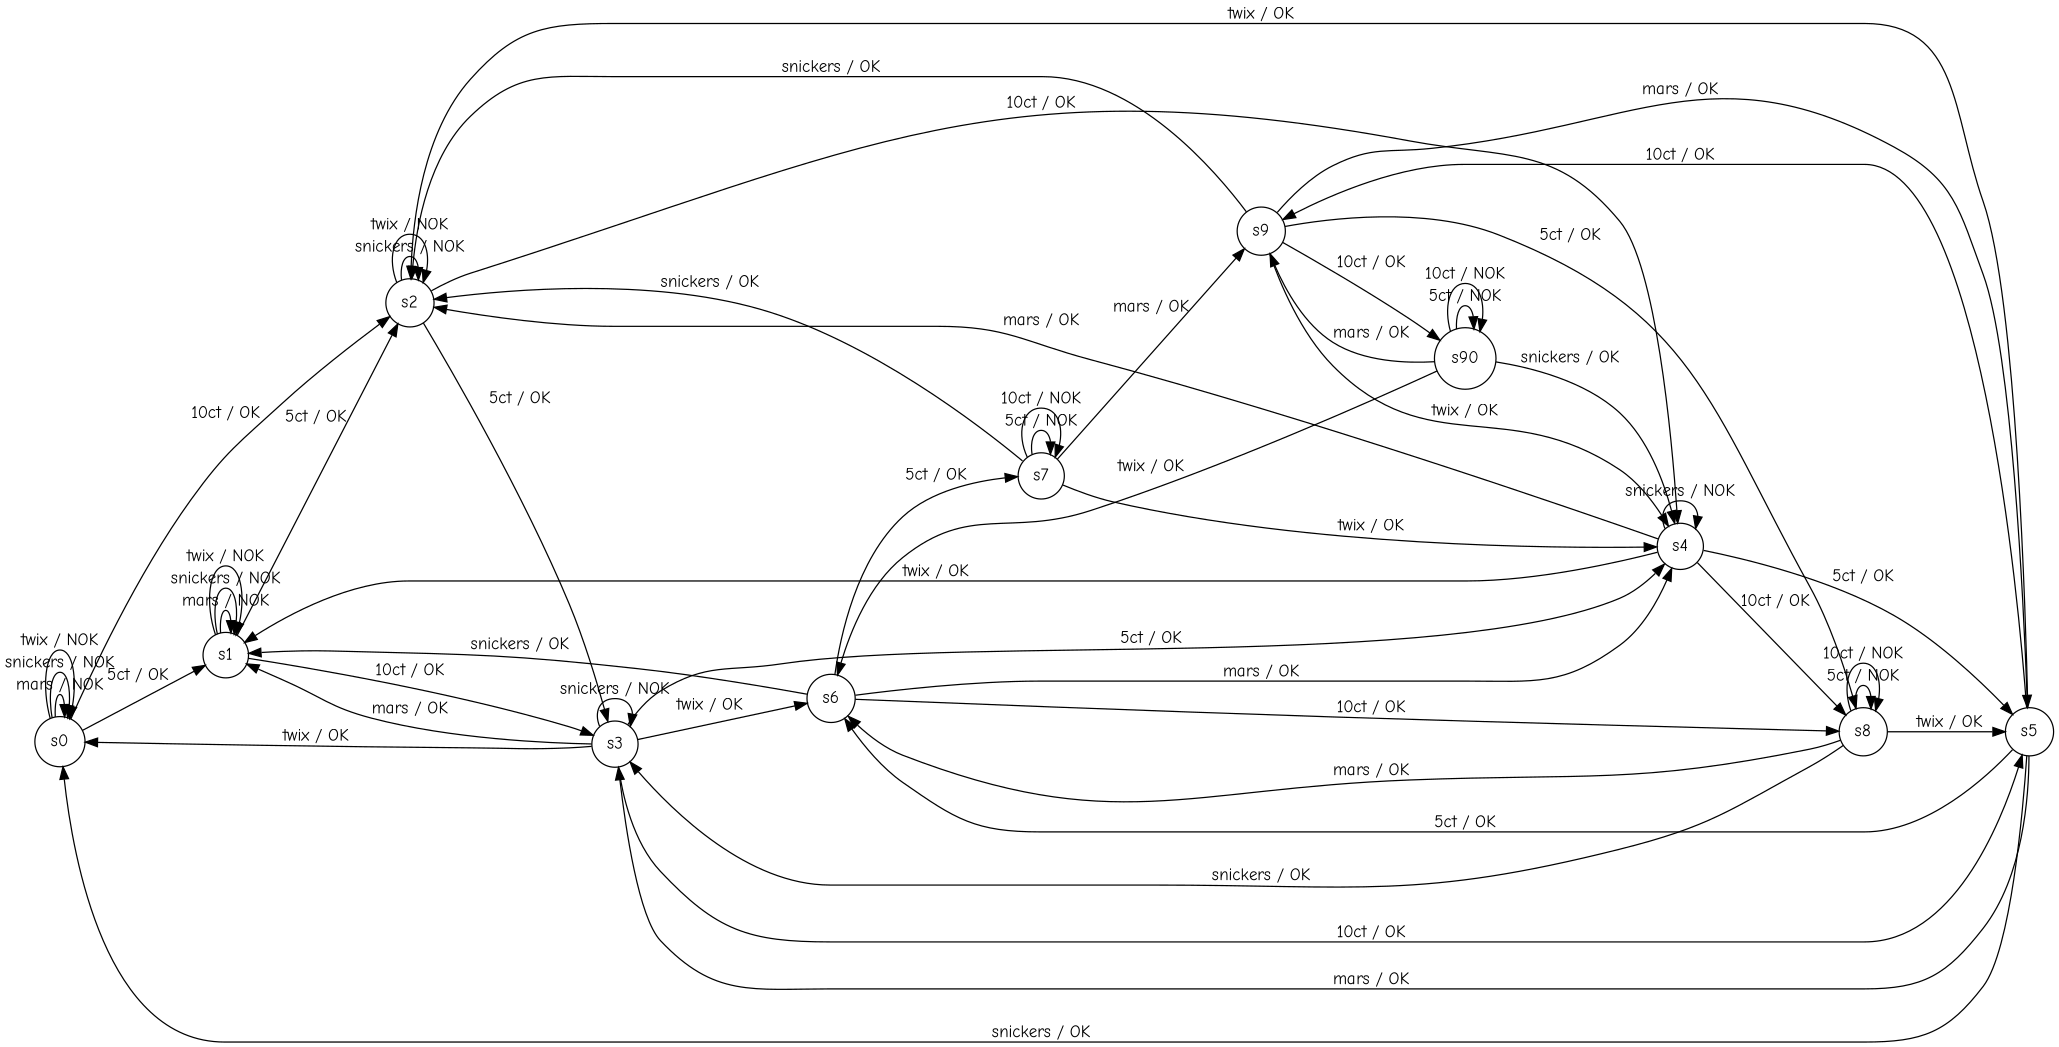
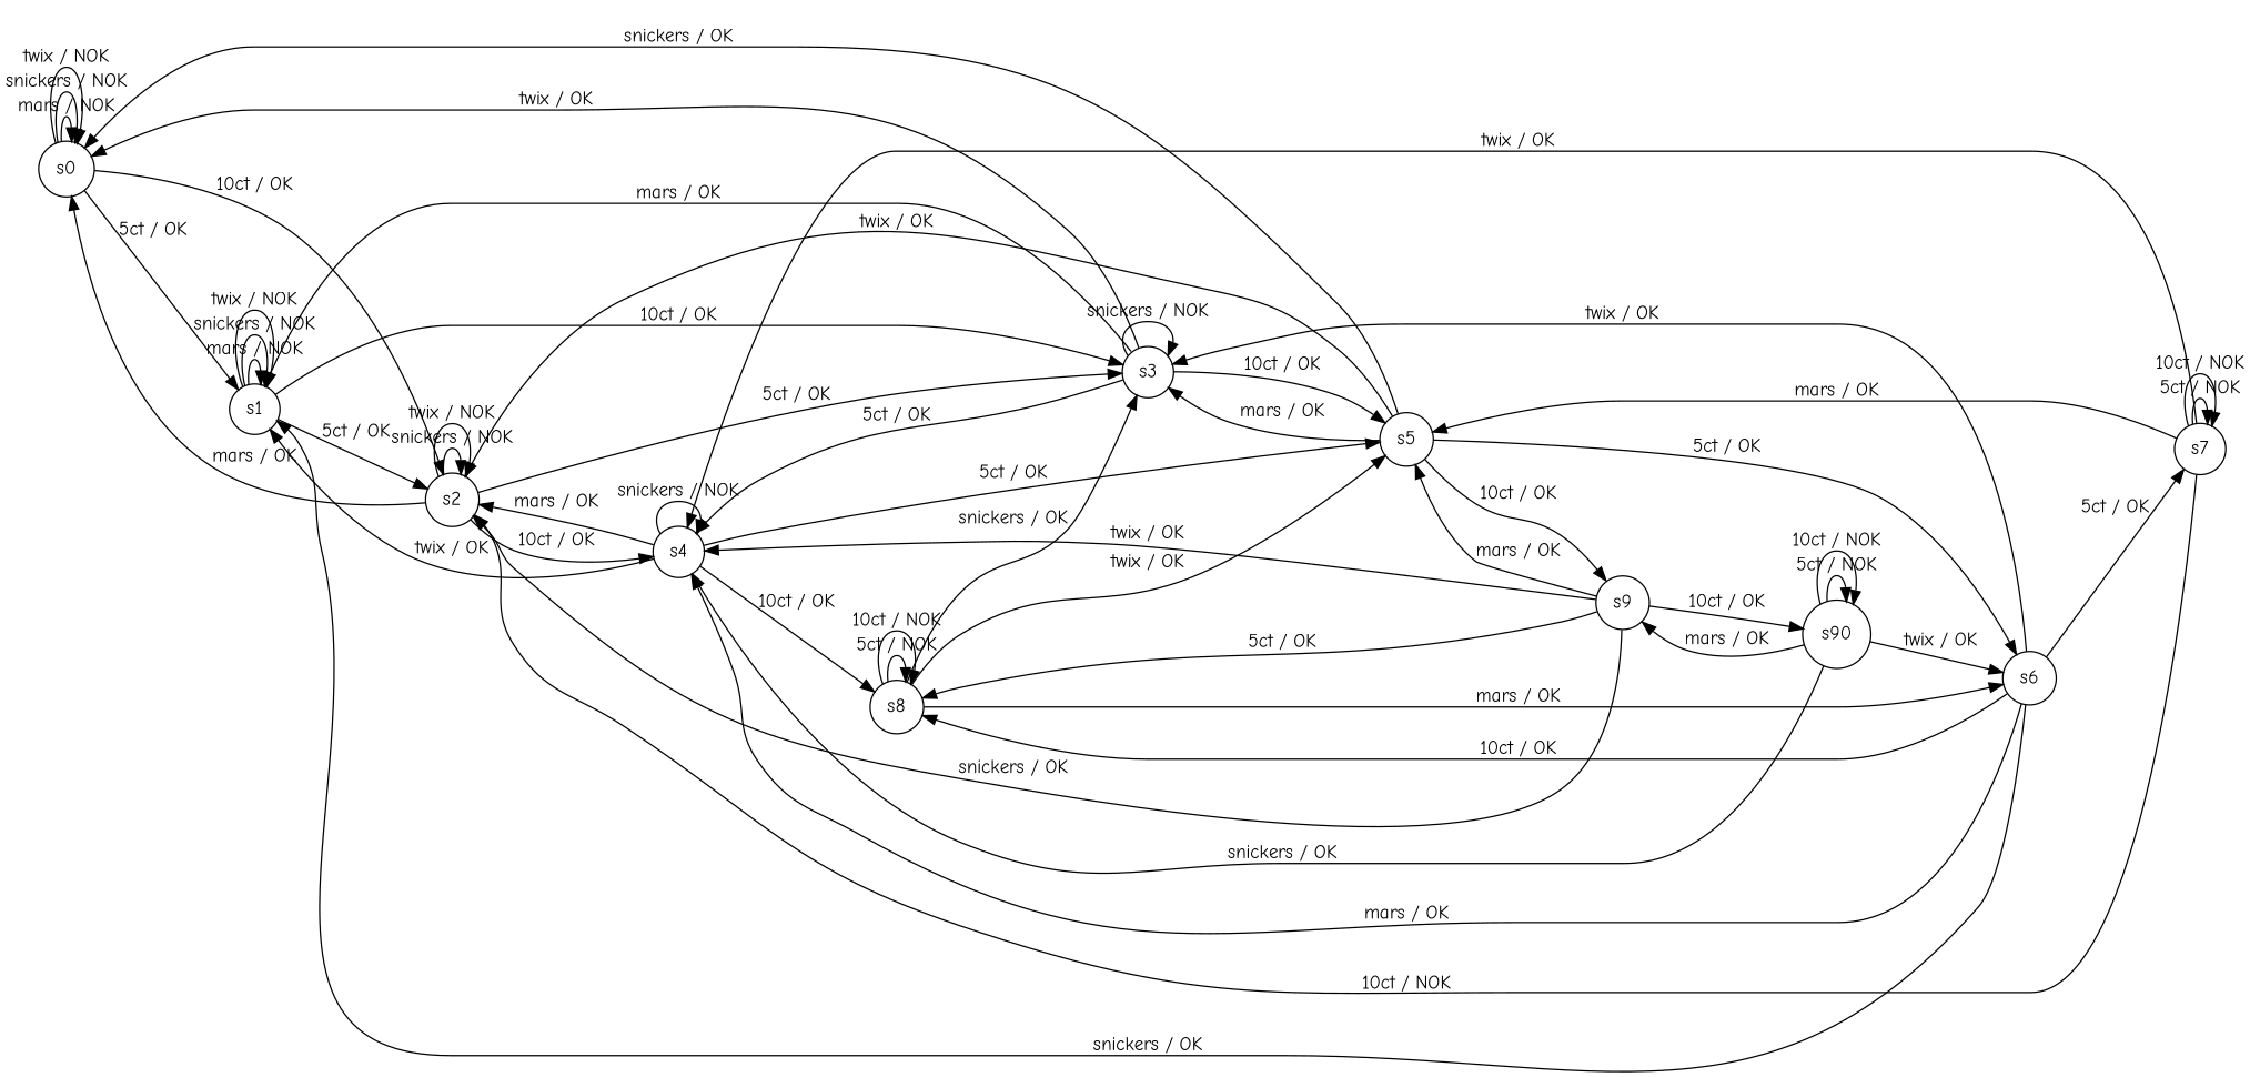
  digraph {
    fontname="Comic Neue"
    rankdir=LR
    node [fontname="Comic Neue" shape=circle]
    edge [fontname="Comic Neue"]
    n1 [label=s0]
    n2 [label=s1]
    n3 [label=s2]
    n4 [label=s3]
    n5 [label=s4]
    n6 [label=s5]
    n7 [label=s8]
    n8 [label=s6]
    n9 [label=s9]
    n10 [label=s7]
    n11 [label=s90]
    n1 -> n1 [label="mars / NOK"]
    n1 -> n1 [label="snickers / NOK"]
    n1 -> n1 [label="twix / NOK"]
    n1 -> n2 [label="5ct / OK"]
    n1 -> n3 [label="10ct / OK"]
    n2 -> n2 [label="mars / NOK"]
    n2 -> n2 [label="snickers / NOK"]
    n2 -> n2 [label="twix / NOK"]
    n2 -> n3 [label="5ct / OK"]
    n2 -> n4 [label="10ct / OK"]
+   n3 -> n1 [label="mars / OK"]
    n3 -> n3 [label="snickers / NOK"]
    n3 -> n3 [label="twix / NOK"]
    n3 -> n4 [label="5ct / OK"]
    n3 -> n5 [label="10ct / OK"]
    n4 -> n1 [label="twix / OK"]
    n4 -> n2 [label="mars / OK"]
    n4 -> n4 [label="snickers / NOK"]
    n4 -> n5 [label="5ct / OK"]
    n4 -> n6 [label="10ct / OK"]
    n5 -> n2 [label="twix / OK"]
    n5 -> n3 [label="mars / OK"]
    n5 -> n5 [label="snickers / NOK"]
    n5 -> n6 [label="5ct / OK"]
    n5 -> n7 [label="10ct / OK"]
    n6 -> n1 [label="snickers / OK"]
    n6 -> n3 [label="twix / OK"]
    n6 -> n4 [label="mars / OK"]
    n6 -> n8 [label="5ct / OK"]
    n6 -> n9 [label="10ct / OK"]
    n7 -> n4 [label="snickers / OK"]
    n7 -> n6 [label="twix / OK"]
    n7 -> n7 [label="5ct / NOK"]
    n7 -> n7 [label="10ct / NOK"]
    n7 -> n8 [label="mars / OK"]
    n8 -> n2 [label="snickers / OK"]
-   n4 -> n8 [label="twix / OK"]
+   n8 -> n4 [label="twix / OK"]
    n8 -> n5 [label="mars / OK"]
    n8 -> n7 [label="10ct / OK"]
    n8 -> n10 [label="5ct / OK"]
    n9 -> n3 [label="snickers / OK"]
    n9 -> n5 [label="twix / OK"]
    n9 -> n6 [label="mars / OK"]
    n9 -> n7 [label="5ct / OK"]
    n9 -> n11 [label="10ct / OK"]
-   n10 -> n3 [label="snickers / OK"]
+   n10 -> n3 [label="10ct / NOK"]
    n10 -> n5 [label="twix / OK"]
-   n10 -> n9 [label="mars / OK"]
+   n10 -> n6 [label="mars / OK"]
    n10 -> n10 [label="5ct / NOK"]
    n10 -> n10 [label="10ct / NOK"]
    n11 -> n5 [label="snickers / OK"]
    n11 -> n8 [label="twix / OK"]
    n11 -> n9 [label="mars / OK"]
    n11 -> n11 [label="5ct / NOK"]
    n11 -> n11 [label="10ct / NOK"]
  }
